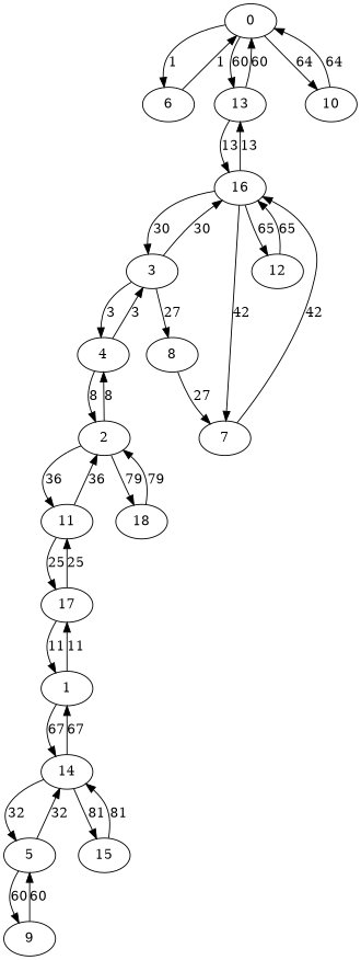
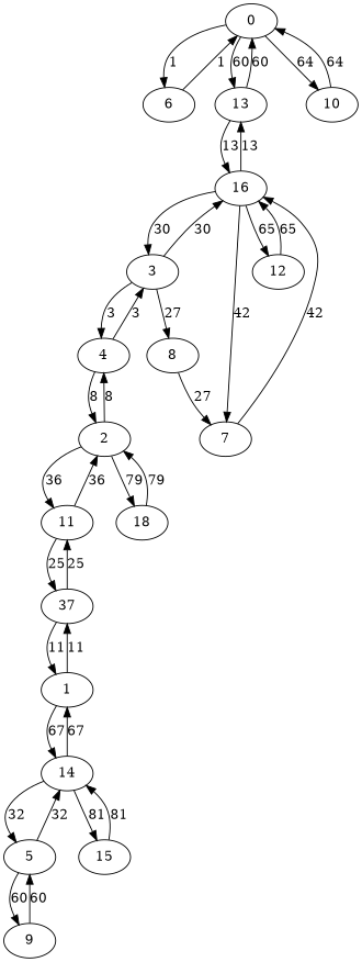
  digraph {
    0
    6
    13
    10
    16
    3
    4
    8
    2
    7
    12
    11
    18
-   17
+   17 [label=37]
    1
    14
    5
    15
    9
    0 -> 6 [label=1]
    0 -> 13 [label=60]
    0 -> 10 [label=64]
    6 -> 0 [label=1]
    13 -> 0 [label=60]
    13 -> 16 [label=13]
    10 -> 0 [label=64]
    16 -> 13 [label=13]
    16 -> 3 [label=30]
    16 -> 7 [label=42]
    16 -> 12 [label=65]
    3 -> 16 [label=30]
    3 -> 4 [label=3]
    3 -> 8 [label=27]
    4 -> 3 [label=3]
    4 -> 2 [label=8]
    8 -> 7 [label=27]
    2 -> 4 [label=8]
    2 -> 11 [label=36]
    2 -> 18 [label=79]
    7 -> 16 [label=42]
    12 -> 16 [label=65]
    11 -> 2 [label=36]
    11 -> 17 [label=25]
    18 -> 2 [label=79]
    17 -> 11 [label=25]
    17 -> 1 [label=11]
    1 -> 17 [label=11]
    1 -> 14 [label=67]
    14 -> 1 [label=67]
    14 -> 5 [label=32]
    14 -> 15 [label=81]
    5 -> 14 [label=32]
    5 -> 9 [label=60]
    15 -> 14 [label=81]
    9 -> 5 [label=60]
  }
